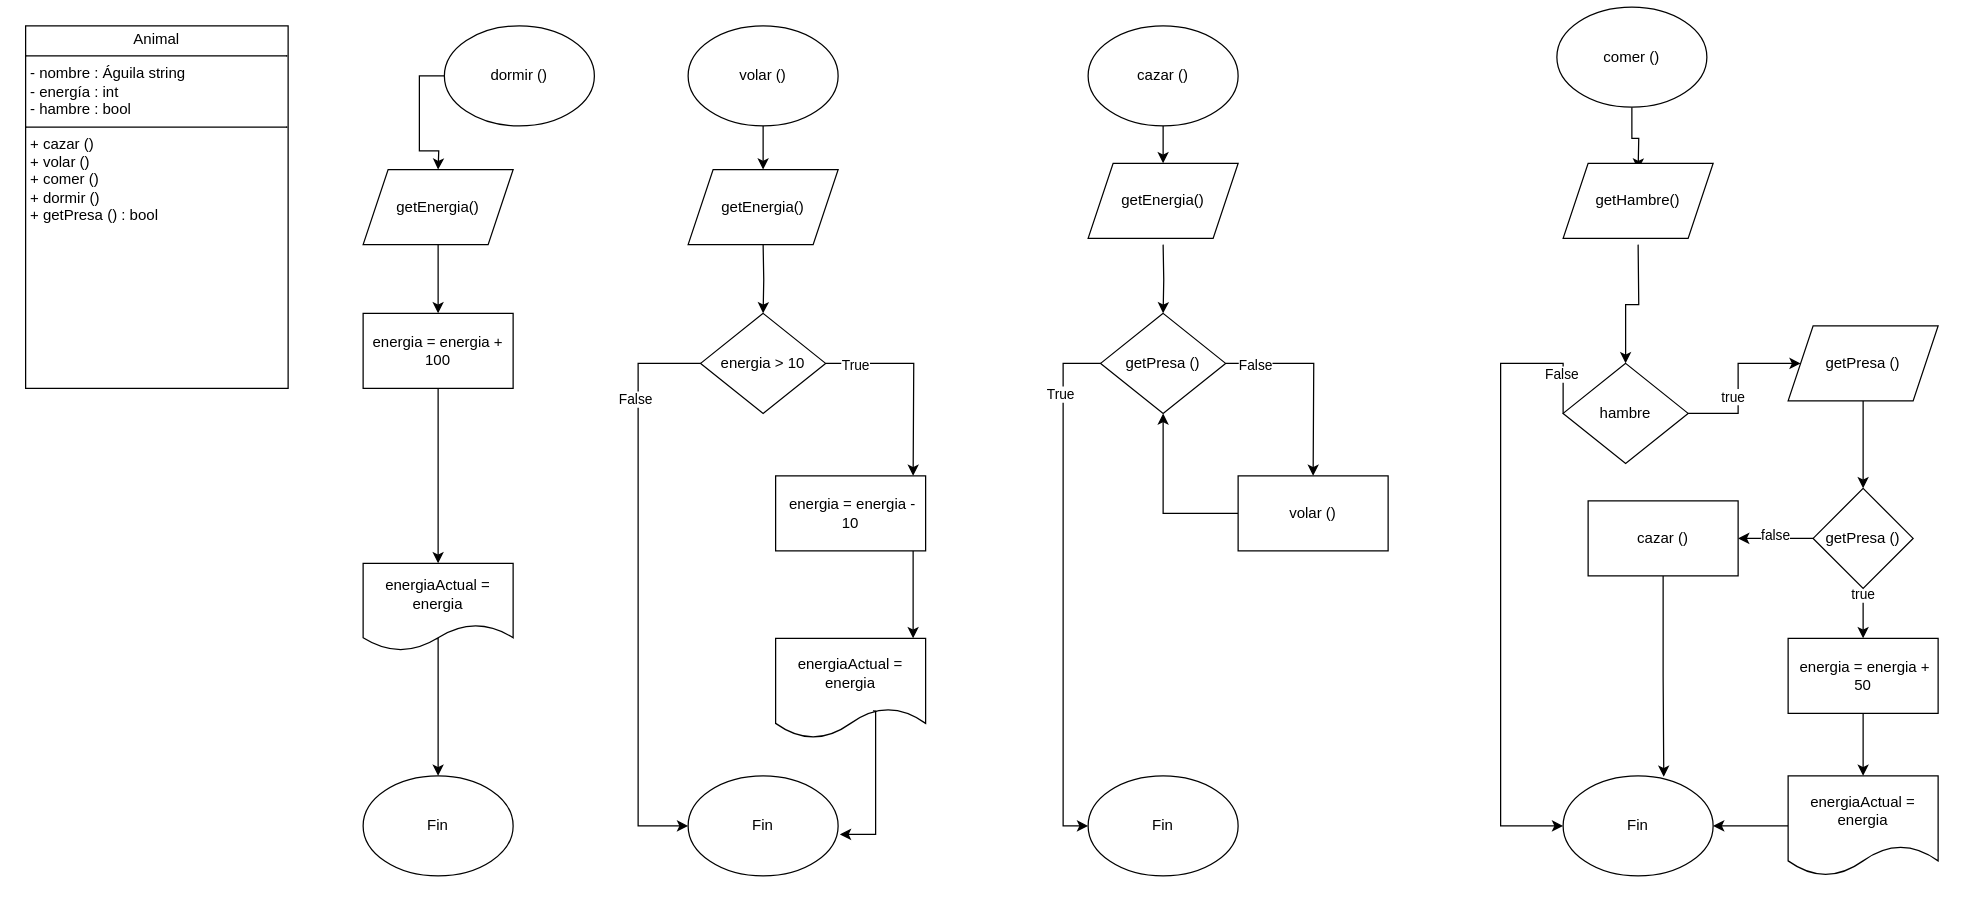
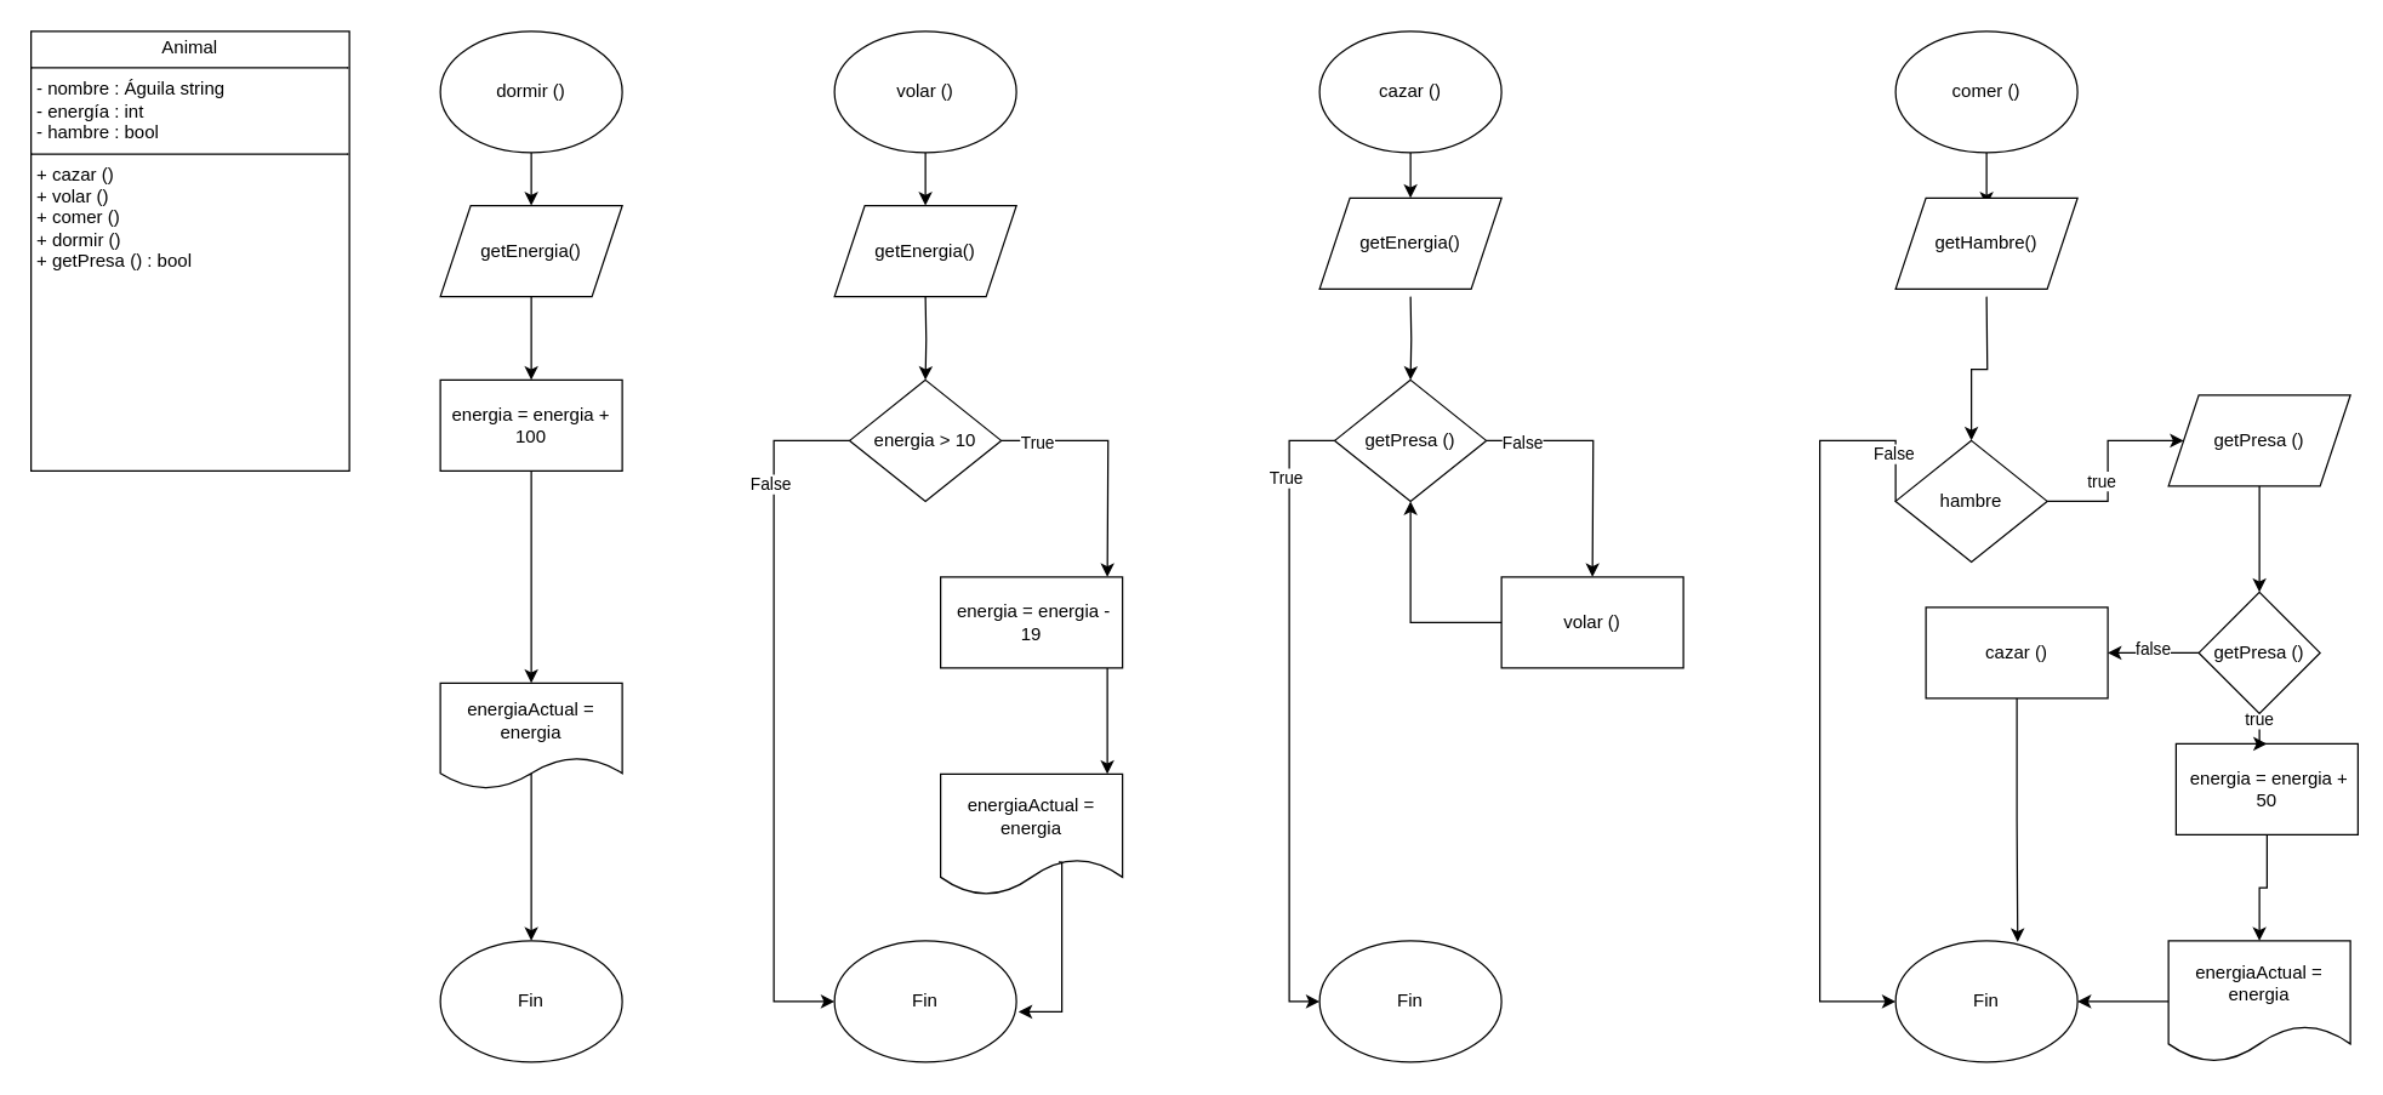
  <mxCell id="0" />
  <mxCell id="1" parent="0" />
  <mxCell id="2" value="&lt;p style=&quot;margin:0px;margin-top:4px;text-align:center;&quot;&gt;Animal&lt;/p&gt;&lt;hr size=&quot;1&quot; style=&quot;border-style:solid;&quot;&gt;&lt;p style=&quot;margin:0px;margin-left:4px;&quot;&gt;- nombre : Águila string&lt;/p&gt;&lt;p style=&quot;margin:0px;margin-left:4px;&quot;&gt;- energía : int&lt;/p&gt;&lt;p style=&quot;margin:0px;margin-left:4px;&quot;&gt;- hambre : bool&lt;/p&gt;&lt;hr size=&quot;1&quot; style=&quot;border-style:solid;&quot;&gt;&lt;p style=&quot;margin:0px;margin-left:4px;&quot;&gt;&lt;span style=&quot;background-color: initial;&quot;&gt;+ cazar ()&lt;/span&gt;&lt;br&gt;&lt;/p&gt;&lt;p style=&quot;margin:0px;margin-left:4px;&quot;&gt;+ volar ()&lt;/p&gt;&lt;p style=&quot;margin:0px;margin-left:4px;&quot;&gt;+ comer ()&lt;/p&gt;&lt;p style=&quot;margin:0px;margin-left:4px;&quot;&gt;+ dormir ()&lt;/p&gt;&lt;p style=&quot;margin:0px;margin-left:4px;&quot;&gt;+ getPresa () : bool&lt;/p&gt;" style="verticalAlign=top;align=left;overflow=fill;html=1;whiteSpace=wrap;" vertex="1" parent="1"><mxGeometry x="20" y="20" width="210" height="290" as="geometry" /></mxCell>
  <mxCell id="3" value="" style="edgeStyle=orthogonalEdgeStyle;rounded=0;orthogonalLoop=1;jettySize=auto;html=1;" edge="1" parent="1" source="4"><mxGeometry relative="1" as="geometry"><mxPoint x="350" y="135" as="targetPoint" /></mxGeometry></mxCell>
- <mxCell id="4" value="dormir ()" style="ellipse;whiteSpace=wrap;html=1;" vertex="1" parent="1"><mxGeometry x="355" y="20" width="120" height="80" as="geometry" /></mxCell>
+ <mxCell id="4" value="dormir ()" style="ellipse;whiteSpace=wrap;html=1;" vertex="1" parent="1"><mxGeometry x="290" y="20" width="120" height="80" as="geometry" /></mxCell>
  <mxCell id="5" value="" style="edgeStyle=orthogonalEdgeStyle;rounded=0;orthogonalLoop=1;jettySize=auto;html=1;" edge="1" parent="1"><mxGeometry relative="1" as="geometry"><mxPoint x="350" y="195" as="sourcePoint" /><mxPoint x="350" y="250" as="targetPoint" /></mxGeometry></mxCell>
  <mxCell id="6" value="Fin" style="ellipse;whiteSpace=wrap;html=1;" vertex="1" parent="1"><mxGeometry x="290" y="620" width="120" height="80" as="geometry" /></mxCell>
  <mxCell id="7" value="" style="edgeStyle=orthogonalEdgeStyle;rounded=0;orthogonalLoop=1;jettySize=auto;html=1;" edge="1" parent="1" source="8" target="35"><mxGeometry relative="1" as="geometry" /></mxCell>
  <mxCell id="8" value="energia = energia + 100" style="rounded=0;whiteSpace=wrap;html=1;" vertex="1" parent="1"><mxGeometry x="290" y="250" width="120" height="60" as="geometry" /></mxCell>
  <mxCell id="9" value="" style="edgeStyle=orthogonalEdgeStyle;rounded=0;orthogonalLoop=1;jettySize=auto;html=1;" edge="1" parent="1" source="10"><mxGeometry relative="1" as="geometry"><mxPoint x="610" y="135" as="targetPoint" /></mxGeometry></mxCell>
  <mxCell id="10" value="volar ()" style="ellipse;whiteSpace=wrap;html=1;" vertex="1" parent="1"><mxGeometry x="550" y="20" width="120" height="80" as="geometry" /></mxCell>
  <mxCell id="11" value="" style="edgeStyle=orthogonalEdgeStyle;rounded=0;orthogonalLoop=1;jettySize=auto;html=1;" edge="1" parent="1" target="16"><mxGeometry relative="1" as="geometry"><mxPoint x="610" y="195" as="sourcePoint" /></mxGeometry></mxCell>
  <mxCell id="12" value="" style="edgeStyle=orthogonalEdgeStyle;rounded=0;orthogonalLoop=1;jettySize=auto;html=1;entryX=0;entryY=0.5;entryDx=0;entryDy=0;" edge="1" parent="1" target="17"><mxGeometry relative="1" as="geometry"><mxPoint x="564" y="290" as="sourcePoint" /><mxPoint x="504" y="480" as="targetPoint" /><Array as="points"><mxPoint x="510" y="290" /><mxPoint x="510" y="660" /></Array></mxGeometry></mxCell>
  <mxCell id="13" value="False" style="edgeLabel;html=1;align=center;verticalAlign=middle;resizable=0;points=[];" vertex="1" connectable="0" parent="12"><mxGeometry x="-0.648" y="-3" relative="1" as="geometry"><mxPoint as="offset" /></mxGeometry></mxCell>
  <mxCell id="14" value="" style="edgeStyle=orthogonalEdgeStyle;rounded=0;orthogonalLoop=1;jettySize=auto;html=1;" edge="1" parent="1" source="16"><mxGeometry relative="1" as="geometry"><mxPoint x="730" y="380" as="targetPoint" /></mxGeometry></mxCell>
  <mxCell id="15" value="True" style="edgeLabel;html=1;align=center;verticalAlign=middle;resizable=0;points=[];" vertex="1" connectable="0" parent="14"><mxGeometry x="-0.71" y="-1" relative="1" as="geometry"><mxPoint as="offset" /></mxGeometry></mxCell>
  <mxCell id="16" value="energia &amp;gt; 10" style="rhombus;whiteSpace=wrap;html=1;" vertex="1" parent="1"><mxGeometry x="560" y="250" width="100" height="80" as="geometry" /></mxCell>
  <mxCell id="17" value="Fin" style="ellipse;whiteSpace=wrap;html=1;" vertex="1" parent="1"><mxGeometry x="550" y="620" width="120" height="80" as="geometry" /></mxCell>
  <mxCell id="18" value="" style="edgeStyle=orthogonalEdgeStyle;rounded=0;orthogonalLoop=1;jettySize=auto;html=1;" edge="1" parent="1"><mxGeometry relative="1" as="geometry"><mxPoint x="730" y="440" as="sourcePoint" /><mxPoint x="730" y="510" as="targetPoint" /></mxGeometry></mxCell>
- <mxCell id="19" value="&amp;nbsp;energia = energia - 10" style="rounded=0;whiteSpace=wrap;html=1;" vertex="1" parent="1"><mxGeometry x="620" y="380" width="120" height="60" as="geometry" /></mxCell>
+ <mxCell id="19" value="&amp;nbsp;energia = energia - 19" style="rounded=0;whiteSpace=wrap;html=1;" vertex="1" parent="1"><mxGeometry x="620" y="380" width="120" height="60" as="geometry" /></mxCell>
  <mxCell id="20" style="edgeStyle=orthogonalEdgeStyle;rounded=0;orthogonalLoop=1;jettySize=auto;html=1;entryX=0.5;entryY=0;entryDx=0;entryDy=0;" edge="1" parent="1" source="21" target="33"><mxGeometry relative="1" as="geometry" /></mxCell>
  <mxCell id="21" value="cazar ()" style="ellipse;whiteSpace=wrap;html=1;" vertex="1" parent="1"><mxGeometry x="870" y="20" width="120" height="80" as="geometry" /></mxCell>
  <mxCell id="22" value="" style="edgeStyle=orthogonalEdgeStyle;rounded=0;orthogonalLoop=1;jettySize=auto;html=1;" edge="1" parent="1" target="27"><mxGeometry relative="1" as="geometry"><mxPoint x="930" y="195" as="sourcePoint" /></mxGeometry></mxCell>
  <mxCell id="23" value="" style="edgeStyle=orthogonalEdgeStyle;rounded=0;orthogonalLoop=1;jettySize=auto;html=1;entryX=0;entryY=0.5;entryDx=0;entryDy=0;" edge="1" parent="1" target="28"><mxGeometry relative="1" as="geometry"><mxPoint x="904" y="290" as="sourcePoint" /><mxPoint x="844" y="480" as="targetPoint" /><Array as="points"><mxPoint x="850" y="290" /><mxPoint x="850" y="660" /></Array></mxGeometry></mxCell>
  <mxCell id="24" value="True" style="edgeLabel;html=1;align=center;verticalAlign=middle;resizable=0;points=[];" vertex="1" connectable="0" parent="23"><mxGeometry x="-0.648" y="-3" relative="1" as="geometry"><mxPoint as="offset" /></mxGeometry></mxCell>
  <mxCell id="25" value="" style="edgeStyle=orthogonalEdgeStyle;rounded=0;orthogonalLoop=1;jettySize=auto;html=1;" edge="1" parent="1" source="27"><mxGeometry relative="1" as="geometry"><mxPoint x="1050" y="380" as="targetPoint" /></mxGeometry></mxCell>
  <mxCell id="26" value="False" style="edgeLabel;html=1;align=center;verticalAlign=middle;resizable=0;points=[];" vertex="1" connectable="0" parent="25"><mxGeometry x="-0.71" y="-1" relative="1" as="geometry"><mxPoint as="offset" /></mxGeometry></mxCell>
  <mxCell id="27" value="getPresa ()" style="rhombus;whiteSpace=wrap;html=1;" vertex="1" parent="1"><mxGeometry x="880" y="250" width="100" height="80" as="geometry" /></mxCell>
  <mxCell id="28" value="Fin" style="ellipse;whiteSpace=wrap;html=1;" vertex="1" parent="1"><mxGeometry x="870" y="620" width="120" height="80" as="geometry" /></mxCell>
  <mxCell id="29" style="edgeStyle=orthogonalEdgeStyle;rounded=0;orthogonalLoop=1;jettySize=auto;html=1;entryX=0.5;entryY=1;entryDx=0;entryDy=0;" edge="1" parent="1" source="30" target="27"><mxGeometry relative="1" as="geometry" /></mxCell>
  <mxCell id="30" value="volar ()" style="rounded=0;whiteSpace=wrap;html=1;" vertex="1" parent="1"><mxGeometry x="990" y="380" width="120" height="60" as="geometry" /></mxCell>
  <mxCell id="31" value="getEnergia()" style="shape=parallelogram;perimeter=parallelogramPerimeter;whiteSpace=wrap;html=1;fixedSize=1;" vertex="1" parent="1"><mxGeometry x="290" y="135" width="120" height="60" as="geometry" /></mxCell>
  <mxCell id="32" value="getEnergia()" style="shape=parallelogram;perimeter=parallelogramPerimeter;whiteSpace=wrap;html=1;fixedSize=1;" vertex="1" parent="1"><mxGeometry x="550" y="135" width="120" height="60" as="geometry" /></mxCell>
  <mxCell id="33" value="getEnergia()" style="shape=parallelogram;perimeter=parallelogramPerimeter;whiteSpace=wrap;html=1;fixedSize=1;" vertex="1" parent="1"><mxGeometry x="870" y="130" width="120" height="60" as="geometry" /></mxCell>
  <mxCell id="34" style="edgeStyle=orthogonalEdgeStyle;rounded=0;orthogonalLoop=1;jettySize=auto;html=1;entryX=0.5;entryY=0;entryDx=0;entryDy=0;exitX=0.461;exitY=0.859;exitDx=0;exitDy=0;exitPerimeter=0;" edge="1" parent="1" source="35" target="6"><mxGeometry relative="1" as="geometry"><Array as="points"><mxPoint x="350" y="510" /></Array></mxGeometry></mxCell>
  <mxCell id="35" value="energiaActual = energia" style="shape=document;whiteSpace=wrap;html=1;boundedLbl=1;rounded=0;" vertex="1" parent="1"><mxGeometry x="290" y="450" width="120" height="70" as="geometry" /></mxCell>
  <mxCell id="36" value="energiaActual = energia" style="shape=document;whiteSpace=wrap;html=1;boundedLbl=1;rounded=0;" vertex="1" parent="1"><mxGeometry x="620" y="510" width="120" height="80" as="geometry" /></mxCell>
  <mxCell id="37" value="" style="edgeStyle=orthogonalEdgeStyle;rounded=0;orthogonalLoop=1;jettySize=auto;html=1;" edge="1" parent="1" source="38"><mxGeometry relative="1" as="geometry"><mxPoint x="1310" y="135" as="targetPoint" /></mxGeometry></mxCell>
- <mxCell id="38" value="comer ()" style="ellipse;whiteSpace=wrap;html=1;" vertex="1" parent="1"><mxGeometry x="1245" y="5" width="120" height="80" as="geometry" /></mxCell>
+ <mxCell id="38" value="comer ()" style="ellipse;whiteSpace=wrap;html=1;" vertex="1" parent="1"><mxGeometry x="1250" y="20" width="120" height="80" as="geometry" /></mxCell>
  <mxCell id="39" value="" style="edgeStyle=orthogonalEdgeStyle;rounded=0;orthogonalLoop=1;jettySize=auto;html=1;" edge="1" parent="1" target="44"><mxGeometry relative="1" as="geometry"><mxPoint x="1310" y="195" as="sourcePoint" /></mxGeometry></mxCell>
  <mxCell id="40" style="edgeStyle=orthogonalEdgeStyle;rounded=0;orthogonalLoop=1;jettySize=auto;html=1;exitX=0;exitY=0.5;exitDx=0;exitDy=0;entryX=0;entryY=0.5;entryDx=0;entryDy=0;" edge="1" parent="1" source="44" target="45"><mxGeometry relative="1" as="geometry"><mxPoint x="1220" y="660" as="targetPoint" /><Array as="points"><mxPoint x="1200" y="290" /><mxPoint x="1200" y="660" /></Array></mxGeometry></mxCell>
  <mxCell id="41" value="False" style="edgeLabel;html=1;align=center;verticalAlign=middle;resizable=0;points=[];" vertex="1" connectable="0" parent="40"><mxGeometry x="-0.873" y="1" relative="1" as="geometry"><mxPoint x="-1" as="offset" /></mxGeometry></mxCell>
  <mxCell id="42" value="" style="edgeStyle=orthogonalEdgeStyle;rounded=0;orthogonalLoop=1;jettySize=auto;html=1;" edge="1" parent="1" source="44" target="53"><mxGeometry relative="1" as="geometry" /></mxCell>
  <mxCell id="43" value="true" style="edgeLabel;html=1;align=center;verticalAlign=middle;resizable=0;points=[];" vertex="1" connectable="0" parent="42"><mxGeometry x="-0.169" y="4" relative="1" as="geometry"><mxPoint x="-1" as="offset" /></mxGeometry></mxCell>
  <mxCell id="44" value="hambre" style="rhombus;whiteSpace=wrap;html=1;" vertex="1" parent="1"><mxGeometry x="1250" y="290" width="100" height="80" as="geometry" /></mxCell>
  <mxCell id="45" value="Fin" style="ellipse;whiteSpace=wrap;html=1;" vertex="1" parent="1"><mxGeometry x="1250" y="620" width="120" height="80" as="geometry" /></mxCell>
  <mxCell id="46" style="edgeStyle=orthogonalEdgeStyle;rounded=0;orthogonalLoop=1;jettySize=auto;html=1;exitX=0.5;exitY=1;exitDx=0;exitDy=0;entryX=0.5;entryY=0;entryDx=0;entryDy=0;" edge="1" parent="1" source="47" target="50"><mxGeometry relative="1" as="geometry" /></mxCell>
- <mxCell id="47" value="&amp;nbsp;energia = energia + 50" style="rounded=0;whiteSpace=wrap;html=1;" vertex="1" parent="1"><mxGeometry x="1430" y="510" width="120" height="60" as="geometry" /></mxCell>
+ <mxCell id="47" value="&amp;nbsp;energia = energia + 50" style="rounded=0;whiteSpace=wrap;html=1;" vertex="1" parent="1"><mxGeometry x="1435" y="490" width="120" height="60" as="geometry" /></mxCell>
  <mxCell id="48" value="getHambre()" style="shape=parallelogram;perimeter=parallelogramPerimeter;whiteSpace=wrap;html=1;fixedSize=1;" vertex="1" parent="1"><mxGeometry x="1250" y="130" width="120" height="60" as="geometry" /></mxCell>
  <mxCell id="49" style="edgeStyle=orthogonalEdgeStyle;rounded=0;orthogonalLoop=1;jettySize=auto;html=1;exitX=0;exitY=0.5;exitDx=0;exitDy=0;entryX=1;entryY=0.5;entryDx=0;entryDy=0;" edge="1" parent="1" source="50" target="45"><mxGeometry relative="1" as="geometry" /></mxCell>
  <mxCell id="50" value="energiaActual = energia" style="shape=document;whiteSpace=wrap;html=1;boundedLbl=1;rounded=0;" vertex="1" parent="1"><mxGeometry x="1430" y="620" width="120" height="80" as="geometry" /></mxCell>
  <mxCell id="51" style="edgeStyle=orthogonalEdgeStyle;rounded=0;orthogonalLoop=1;jettySize=auto;html=1;entryX=1.012;entryY=0.585;entryDx=0;entryDy=0;entryPerimeter=0;exitX=0.649;exitY=0.726;exitDx=0;exitDy=0;exitPerimeter=0;" edge="1" parent="1" source="36" target="17"><mxGeometry relative="1" as="geometry"><Array as="points"><mxPoint x="700" y="568" /><mxPoint x="700" y="667" /></Array></mxGeometry></mxCell>
  <mxCell id="52" value="" style="edgeStyle=orthogonalEdgeStyle;rounded=0;orthogonalLoop=1;jettySize=auto;html=1;" edge="1" parent="1" source="53" target="58"><mxGeometry relative="1" as="geometry" /></mxCell>
  <mxCell id="53" value="getPresa ()" style="shape=parallelogram;perimeter=parallelogramPerimeter;whiteSpace=wrap;html=1;fixedSize=1;" vertex="1" parent="1"><mxGeometry x="1430" y="260" width="120" height="60" as="geometry" /></mxCell>
  <mxCell id="54" value="" style="edgeStyle=orthogonalEdgeStyle;rounded=0;orthogonalLoop=1;jettySize=auto;html=1;" edge="1" parent="1" source="58" target="59"><mxGeometry relative="1" as="geometry" /></mxCell>
  <mxCell id="55" value="false" style="edgeLabel;html=1;align=center;verticalAlign=middle;resizable=0;points=[];" vertex="1" connectable="0" parent="54"><mxGeometry x="0.07" y="-3" relative="1" as="geometry"><mxPoint x="1" as="offset" /></mxGeometry></mxCell>
  <mxCell id="56" style="edgeStyle=orthogonalEdgeStyle;rounded=0;orthogonalLoop=1;jettySize=auto;html=1;entryX=0.5;entryY=0;entryDx=0;entryDy=0;" edge="1" parent="1" source="58" target="47"><mxGeometry relative="1" as="geometry" /></mxCell>
  <mxCell id="57" value="true" style="edgeLabel;html=1;align=center;verticalAlign=middle;resizable=0;points=[];" vertex="1" connectable="0" parent="56"><mxGeometry x="-0.782" y="-1" relative="1" as="geometry"><mxPoint as="offset" /></mxGeometry></mxCell>
  <mxCell id="58" value="getPresa ()" style="rhombus;whiteSpace=wrap;html=1;" vertex="1" parent="1"><mxGeometry x="1450" y="390" width="80" height="80" as="geometry" /></mxCell>
  <mxCell id="59" value="cazar ()" style="whiteSpace=wrap;html=1;" vertex="1" parent="1"><mxGeometry x="1270" y="400" width="120" height="60" as="geometry" /></mxCell>
  <mxCell id="60" style="edgeStyle=orthogonalEdgeStyle;rounded=0;orthogonalLoop=1;jettySize=auto;html=1;entryX=0.671;entryY=0.009;entryDx=0;entryDy=0;entryPerimeter=0;" edge="1" parent="1" source="59" target="45"><mxGeometry relative="1" as="geometry" /></mxCell>
